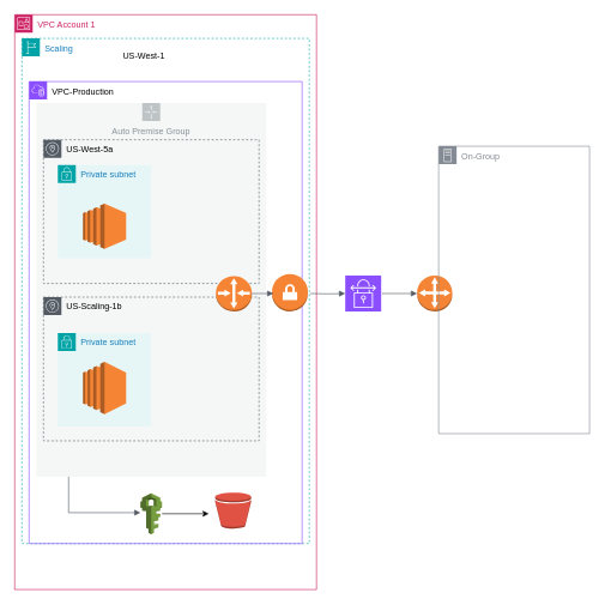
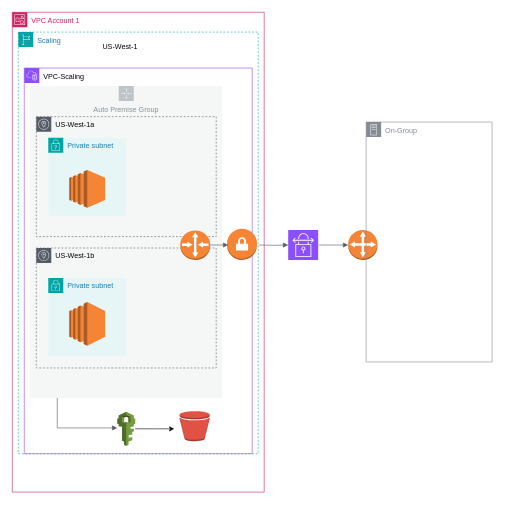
  <mxCell id="0" />
  <mxCell id="1" parent="0" />
  <mxCell id="2" value="VPC Account 1" style="points=[[0,0],[0.25,0],[0.5,0],[0.75,0],[1,0],[1,0.25],[1,0.5],[1,0.75],[1,1],[0.75,1],[0.5,1],[0.25,1],[0,1],[0,0.75],[0,0.5],[0,0.25]];outlineConnect=0;gradientColor=none;html=1;whiteSpace=wrap;fontSize=12;fontStyle=0;container=1;pointerEvents=0;collapsible=0;recursiveResize=0;shape=mxgraph.aws4.group;grIcon=mxgraph.aws4.group_account;strokeColor=#CD2264;fillColor=none;verticalAlign=top;align=left;spacingLeft=30;fontColor=#CD2264;dashed=0;" parent="1" vertex="1"><mxGeometry x="20" y="20" width="420" height="800" as="geometry" /></mxCell>
  <mxCell id="3" value="Scaling" style="points=[[0,0],[0.25,0],[0.5,0],[0.75,0],[1,0],[1,0.25],[1,0.5],[1,0.75],[1,1],[0.75,1],[0.5,1],[0.25,1],[0,1],[0,0.75],[0,0.5],[0,0.25]];outlineConnect=0;gradientColor=none;html=1;whiteSpace=wrap;fontSize=12;fontStyle=0;container=1;pointerEvents=0;collapsible=0;recursiveResize=0;shape=mxgraph.aws4.group;grIcon=mxgraph.aws4.group_region;strokeColor=#00A4A6;fillColor=none;verticalAlign=top;align=left;spacingLeft=30;fontColor=#147EBA;dashed=1;" parent="2" vertex="1"><mxGeometry x="10" y="33" width="400" height="703" as="geometry" /></mxCell>
  <mxCell id="4" value="US-West-1" style="text;strokeColor=none;align=center;fillColor=none;html=1;verticalAlign=middle;whiteSpace=wrap;rounded=0;" parent="3" vertex="1"><mxGeometry x="135" y="10" width="70" height="30" as="geometry" /></mxCell>
- <mxCell id="5" value="&lt;font color=&quot;#000000&quot;&gt;VPC-Production&lt;/font&gt;" style="points=[[0,0],[0.25,0],[0.5,0],[0.75,0],[1,0],[1,0.25],[1,0.5],[1,0.75],[1,1],[0.75,1],[0.5,1],[0.25,1],[0,1],[0,0.75],[0,0.5],[0,0.25]];outlineConnect=0;gradientColor=none;html=1;whiteSpace=wrap;fontSize=12;fontStyle=0;container=1;pointerEvents=0;collapsible=0;recursiveResize=0;shape=mxgraph.aws4.group;grIcon=mxgraph.aws4.group_vpc2;strokeColor=#8C4FFF;fillColor=none;verticalAlign=top;align=left;spacingLeft=30;fontColor=#AAB7B8;dashed=0;" parent="3" vertex="1"><mxGeometry x="10" y="60" width="380" height="643" as="geometry" /></mxCell>
+ <mxCell id="5" value="&lt;font color=&quot;#000000&quot;&gt;VPC-Scaling&lt;/font&gt;" style="points=[[0,0],[0.25,0],[0.5,0],[0.75,0],[1,0],[1,0.25],[1,0.5],[1,0.75],[1,1],[0.75,1],[0.5,1],[0.25,1],[0,1],[0,0.75],[0,0.5],[0,0.25]];outlineConnect=0;gradientColor=none;html=1;whiteSpace=wrap;fontSize=12;fontStyle=0;container=1;pointerEvents=0;collapsible=0;recursiveResize=0;shape=mxgraph.aws4.group;grIcon=mxgraph.aws4.group_vpc2;strokeColor=#8C4FFF;fillColor=none;verticalAlign=top;align=left;spacingLeft=30;fontColor=#AAB7B8;dashed=0;" parent="3" vertex="1"><mxGeometry x="10" y="60" width="380" height="643" as="geometry" /></mxCell>
  <mxCell id="6" value="Auto Premise Group" style="sketch=0;outlineConnect=0;gradientColor=none;html=1;whiteSpace=wrap;fontSize=12;fontStyle=0;shape=mxgraph.aws4.groupCenter;grIcon=mxgraph.aws4.group_auto_scaling_group;grStroke=0;strokeColor=#879196;fillColor=#ECEFEF;verticalAlign=top;align=center;fontColor=#879196;dashed=0;spacingTop=25;opacity=50;" parent="5" vertex="1"><mxGeometry x="10" y="30" width="320" height="520" as="geometry" /></mxCell>
- <mxCell id="7" value="&lt;font color=&quot;#000000&quot;&gt;US-West-5a&lt;/font&gt;" style="sketch=0;outlineConnect=0;gradientColor=none;html=1;whiteSpace=wrap;fontSize=12;fontStyle=0;shape=mxgraph.aws4.group;grIcon=mxgraph.aws4.group_availability_zone;strokeColor=#545B64;fillColor=none;verticalAlign=top;align=left;spacingLeft=30;fontColor=#545B64;dashed=1;" parent="5" vertex="1"><mxGeometry x="20" y="81" width="300" height="200" as="geometry" /></mxCell>
+ <mxCell id="7" value="&lt;font color=&quot;#000000&quot;&gt;US-West-1a&lt;/font&gt;" style="sketch=0;outlineConnect=0;gradientColor=none;html=1;whiteSpace=wrap;fontSize=12;fontStyle=0;shape=mxgraph.aws4.group;grIcon=mxgraph.aws4.group_availability_zone;strokeColor=#545B64;fillColor=none;verticalAlign=top;align=left;spacingLeft=30;fontColor=#545B64;dashed=1;" parent="5" vertex="1"><mxGeometry x="20" y="81" width="300" height="200" as="geometry" /></mxCell>
  <mxCell id="8" value="Private subnet" style="points=[[0,0],[0.25,0],[0.5,0],[0.75,0],[1,0],[1,0.25],[1,0.5],[1,0.75],[1,1],[0.75,1],[0.5,1],[0.25,1],[0,1],[0,0.75],[0,0.5],[0,0.25]];outlineConnect=0;gradientColor=none;html=1;whiteSpace=wrap;fontSize=12;fontStyle=0;container=1;pointerEvents=0;collapsible=0;recursiveResize=0;shape=mxgraph.aws4.group;grIcon=mxgraph.aws4.group_security_group;grStroke=0;strokeColor=#00A4A6;fillColor=#E6F6F7;verticalAlign=top;align=left;spacingLeft=30;fontColor=#147EBA;dashed=0;" parent="5" vertex="1"><mxGeometry x="40" y="116" width="130" height="130" as="geometry" /></mxCell>
  <mxCell id="9" value="" style="outlineConnect=0;dashed=0;verticalLabelPosition=bottom;verticalAlign=top;align=center;html=1;shape=mxgraph.aws3.ec2;fillColor=#F58534;gradientColor=none;" parent="8" vertex="1"><mxGeometry x="35" y="54" width="60" height="63" as="geometry" /></mxCell>
  <mxCell id="10" value="Private subnet" style="points=[[0,0],[0.25,0],[0.5,0],[0.75,0],[1,0],[1,0.25],[1,0.5],[1,0.75],[1,1],[0.75,1],[0.5,1],[0.25,1],[0,1],[0,0.75],[0,0.5],[0,0.25]];outlineConnect=0;gradientColor=none;html=1;whiteSpace=wrap;fontSize=12;fontStyle=0;container=1;pointerEvents=0;collapsible=0;recursiveResize=0;shape=mxgraph.aws4.group;grIcon=mxgraph.aws4.group_security_group;grStroke=0;strokeColor=#00A4A6;fillColor=#E6F6F7;verticalAlign=top;align=left;spacingLeft=30;fontColor=#147EBA;dashed=0;" parent="5" vertex="1"><mxGeometry x="40" y="350" width="130" height="130" as="geometry" /></mxCell>
- <mxCell id="11" value="&lt;font color=&quot;#000000&quot;&gt;US-Scaling-1b&lt;/font&gt;" style="sketch=0;outlineConnect=0;gradientColor=none;html=1;whiteSpace=wrap;fontSize=12;fontStyle=0;shape=mxgraph.aws4.group;grIcon=mxgraph.aws4.group_availability_zone;strokeColor=#545B64;fillColor=none;verticalAlign=top;align=left;spacingLeft=30;fontColor=#545B64;dashed=1;" parent="5" vertex="1"><mxGeometry x="20" y="300" width="300" height="200" as="geometry" /></mxCell>
+ <mxCell id="11" value="&lt;font color=&quot;#000000&quot;&gt;US-West-1b&lt;/font&gt;" style="sketch=0;outlineConnect=0;gradientColor=none;html=1;whiteSpace=wrap;fontSize=12;fontStyle=0;shape=mxgraph.aws4.group;grIcon=mxgraph.aws4.group_availability_zone;strokeColor=#545B64;fillColor=none;verticalAlign=top;align=left;spacingLeft=30;fontColor=#545B64;dashed=1;" parent="5" vertex="1"><mxGeometry x="20" y="300" width="300" height="200" as="geometry" /></mxCell>
  <mxCell id="12" value="" style="outlineConnect=0;dashed=0;verticalLabelPosition=bottom;verticalAlign=top;align=center;html=1;shape=mxgraph.aws3.ec2;fillColor=#F58534;gradientColor=none;" parent="5" vertex="1"><mxGeometry x="75" y="390" width="60" height="73" as="geometry" /></mxCell>
  <mxCell id="13" value="" style="edgeStyle=orthogonalEdgeStyle;rounded=0;orthogonalLoop=1;jettySize=auto;html=1;" parent="5" source="14" edge="1"><mxGeometry relative="1" as="geometry"><mxPoint x="250" y="601.5" as="targetPoint" /></mxGeometry></mxCell>
  <mxCell id="14" value="" style="outlineConnect=0;dashed=0;verticalLabelPosition=bottom;verticalAlign=top;align=center;html=1;shape=mxgraph.aws3.iam;fillColor=#759C3E;gradientColor=none;" parent="5" vertex="1"><mxGeometry x="155" y="573" width="30" height="57" as="geometry" /></mxCell>
  <mxCell id="15" value="" style="edgeStyle=orthogonalEdgeStyle;html=1;endArrow=block;elbow=vertical;startArrow=none;endFill=1;strokeColor=#545B64;rounded=0;" parent="5" edge="1"><mxGeometry width="100" relative="1" as="geometry"><mxPoint x="55" y="550" as="sourcePoint" /><mxPoint x="155" y="600" as="targetPoint" /><Array as="points"><mxPoint x="55" y="600" /><mxPoint x="155" y="600" /></Array></mxGeometry></mxCell>
  <mxCell id="16" value="" style="outlineConnect=0;dashed=0;verticalLabelPosition=bottom;verticalAlign=top;align=center;html=1;shape=mxgraph.aws3.vpn_gateway;fillColor=#F58534;gradientColor=none;" parent="5" vertex="1"><mxGeometry x="338" y="268" width="50" height="52" as="geometry" /></mxCell>
  <mxCell id="17" value="" style="outlineConnect=0;dashed=0;verticalLabelPosition=bottom;verticalAlign=top;align=center;html=1;shape=mxgraph.aws3.router;fillColor=#F58534;gradientColor=none;" parent="5" vertex="1"><mxGeometry x="260" y="271" width="50" height="49" as="geometry" /></mxCell>
  <mxCell id="18" value="" style="edgeStyle=orthogonalEdgeStyle;html=1;endArrow=block;elbow=vertical;startArrow=none;endFill=1;strokeColor=#545B64;rounded=0;" parent="5" edge="1"><mxGeometry width="100" relative="1" as="geometry"><mxPoint x="310" y="295" as="sourcePoint" /><mxPoint x="340" y="295" as="targetPoint" /></mxGeometry></mxCell>
  <mxCell id="19" value="" style="outlineConnect=0;dashed=0;verticalLabelPosition=bottom;verticalAlign=top;align=center;html=1;shape=mxgraph.aws3.bucket;fillColor=#E05243;gradientColor=none;" parent="5" vertex="1"><mxGeometry x="259" y="572" width="50" height="50" as="geometry" /></mxCell>
  <mxCell id="20" value="" style="outlineConnect=0;dashed=0;verticalLabelPosition=bottom;verticalAlign=top;align=center;html=1;shape=mxgraph.aws3.customer_gateway;fillColor=#F58536;gradientColor=none;" parent="1" vertex="1"><mxGeometry x="580" y="383" width="49" height="50" as="geometry" /></mxCell>
  <mxCell id="21" value="On-Group" style="sketch=0;outlineConnect=0;gradientColor=none;html=1;whiteSpace=wrap;fontSize=12;fontStyle=0;shape=mxgraph.aws4.group;grIcon=mxgraph.aws4.group_on_premise;strokeColor=#858B94;fillColor=none;verticalAlign=top;align=left;spacingLeft=30;fontColor=#858B94;dashed=0;" parent="1" vertex="1"><mxGeometry x="610" y="203" width="210" height="400" as="geometry" /></mxCell>
  <mxCell id="22" value="" style="sketch=0;points=[[0,0,0],[0.25,0,0],[0.5,0,0],[0.75,0,0],[1,0,0],[0,1,0],[0.25,1,0],[0.5,1,0],[0.75,1,0],[1,1,0],[0,0.25,0],[0,0.5,0],[0,0.75,0],[1,0.25,0],[1,0.5,0],[1,0.75,0]];outlineConnect=0;fontColor=#232F3E;fillColor=#8C4FFF;strokeColor=#ffffff;dashed=0;verticalLabelPosition=bottom;verticalAlign=top;align=center;html=1;fontSize=12;fontStyle=0;aspect=fixed;shape=mxgraph.aws4.resourceIcon;resIcon=mxgraph.aws4.site_to_site_vpn;" parent="1" vertex="1"><mxGeometry x="480" y="383" width="50" height="50" as="geometry" /></mxCell>
  <mxCell id="23" value="" style="edgeStyle=orthogonalEdgeStyle;html=1;endArrow=block;elbow=vertical;startArrow=none;endFill=1;strokeColor=#545B64;rounded=0;entryX=0;entryY=0.5;entryDx=0;entryDy=0;entryPerimeter=0;" parent="1" target="22" edge="1"><mxGeometry width="100" relative="1" as="geometry"><mxPoint x="431" y="408" as="sourcePoint" /><mxPoint x="461" y="408" as="targetPoint" /></mxGeometry></mxCell>
  <mxCell id="24" value="" style="edgeStyle=orthogonalEdgeStyle;html=1;endArrow=block;elbow=vertical;startArrow=none;endFill=1;strokeColor=#545B64;rounded=0;entryX=0;entryY=0.5;entryDx=0;entryDy=0;entryPerimeter=0;" parent="1" edge="1"><mxGeometry width="100" relative="1" as="geometry"><mxPoint x="531" y="408" as="sourcePoint" /><mxPoint x="580" y="408" as="targetPoint" /></mxGeometry></mxCell>
